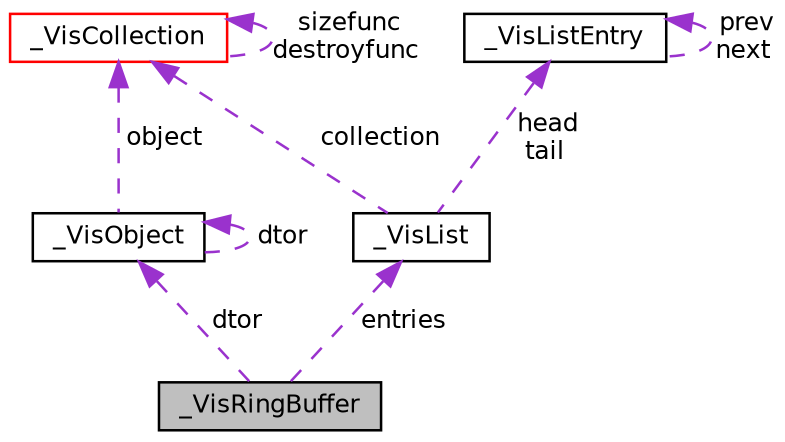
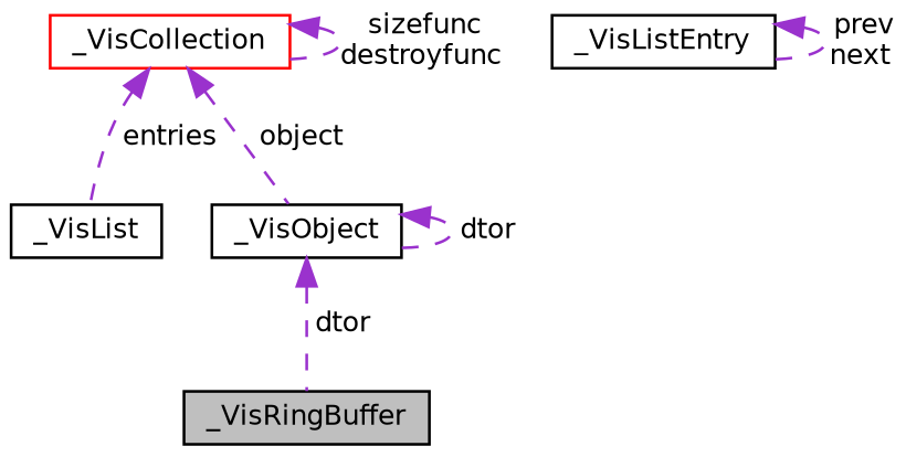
  digraph {
    node [color=black fillcolor=white fontname=Helvetica fontsize=10 shape=record style=filled]
    edge [color=darkorchid3 dir=back fontname=Helvetica fontsize=10 labelfontname=Helvetica labelfontsize=10 style=dashed]
    n1 [fillcolor=grey75 fontcolor=black height=0.2 label=_VisRingBuffer width=0.4]
    n2 [height=0.2 label=_VisList width=0.4]
    n3 [color=red height=0.2 label=_VisCollection width=0.4]
    n4 [height=0.2 label=_VisObject width=0.4]
    n5 [height=0.2 label=_VisListEntry width=0.4]
-   n2 -> n1 [label=" entries"]
-   n3 -> n2 [label=" collection"]
+   n3 -> n2 [label=" entries"]
    n3 -> n3 [label=" sizefunc\ndestroyfunc"]
    n3 -> n4 [label=" object"]
    n4 -> n1 [label=" dtor"]
    n4 -> n4 [label=" dtor"]
-   n5 -> n2 [label=" head\ntail"]
    n5 -> n5 [label=" prev\nnext"]
  }
